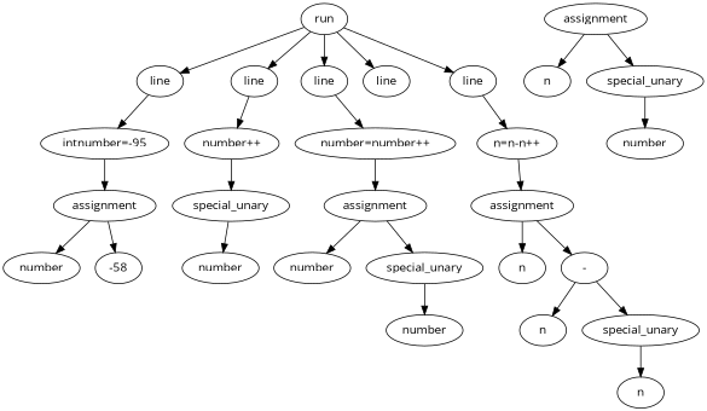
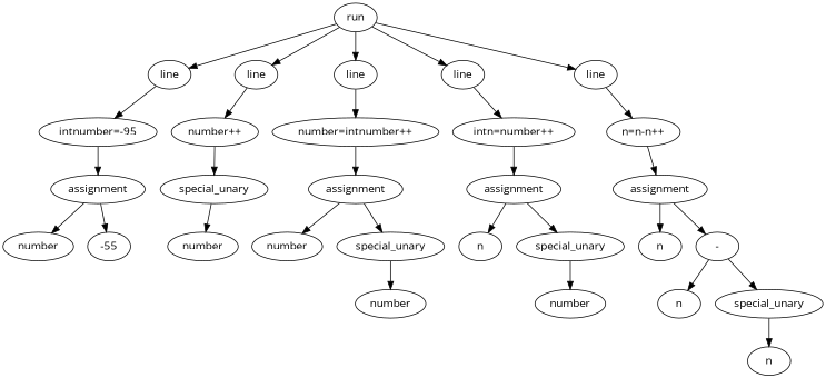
  digraph {
    fontname="Open Sans"
    node [fontname="Open Sans"]
    edge [fontname="Open Sans"]
    n1 [label=run]
    n2 [label=line]
    n3 [label=line]
    n4 [label=line]
    n5 [label=line]
    n6 [label=line]
    n7 [label="intnumber=-95"]
    n8 [label="number++"]
-   n9 [label="number=number++"]
+   n9 [label="number=intnumber++"]
+   n10 [label="intn=number++"]
    n11 [label="n=n-n++"]
    n12 [label=assignment]
    n13 [label=number]
-   n14 [label=-58]
+   n14 [label=-55]
    n15 [label=special_unary]
    n16 [label=number]
    n17 [label=assignment]
    n18 [label=number]
    n19 [label=special_unary]
    n20 [label=number]
    n21 [label=assignment]
    n22 [label=n]
    n23 [label=special_unary]
    n24 [label=number]
    n25 [label=assignment]
    n26 [label=n]
    n27 [label="-"]
    n28 [label=n]
    n29 [label=special_unary]
    n30 [label=n]
    n1 -> n2
    n1 -> n3
    n1 -> n4
    n1 -> n5
    n1 -> n6
    n2 -> n7
    n3 -> n8
    n4 -> n9
+   n5 -> n10
    n6 -> n11
    n7 -> n12
    n8 -> n15
    n9 -> n17
+   n10 -> n21
    n11 -> n25
    n12 -> n13
    n12 -> n14
    n15 -> n16
    n17 -> n18
    n17 -> n19
    n19 -> n20
    n21 -> n22
    n21 -> n23
    n23 -> n24
    n25 -> n26
    n25 -> n27
    n27 -> n28
    n27 -> n29
    n29 -> n30
  }
